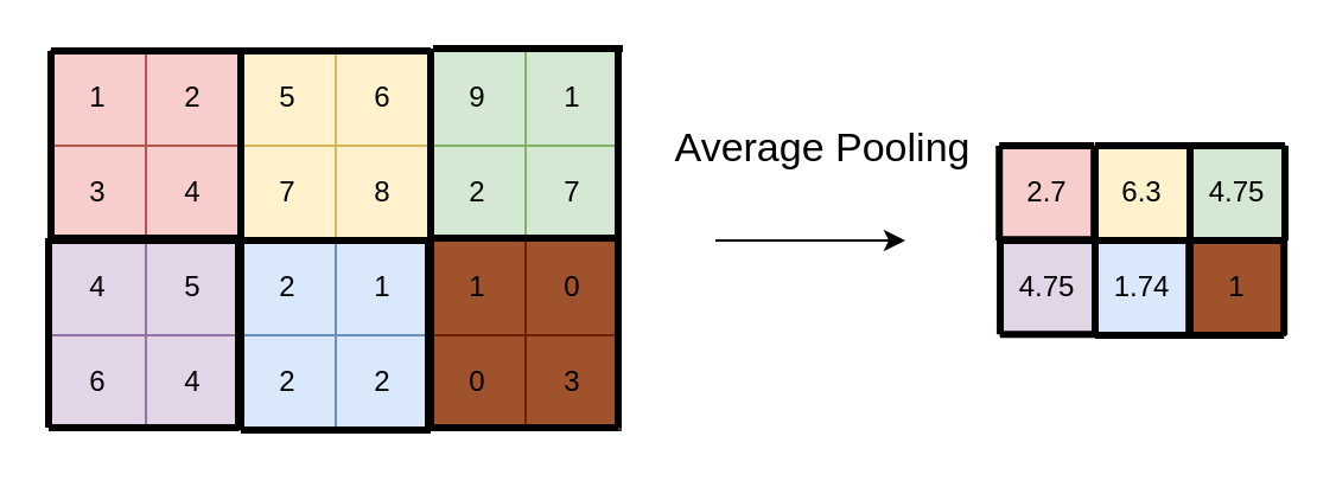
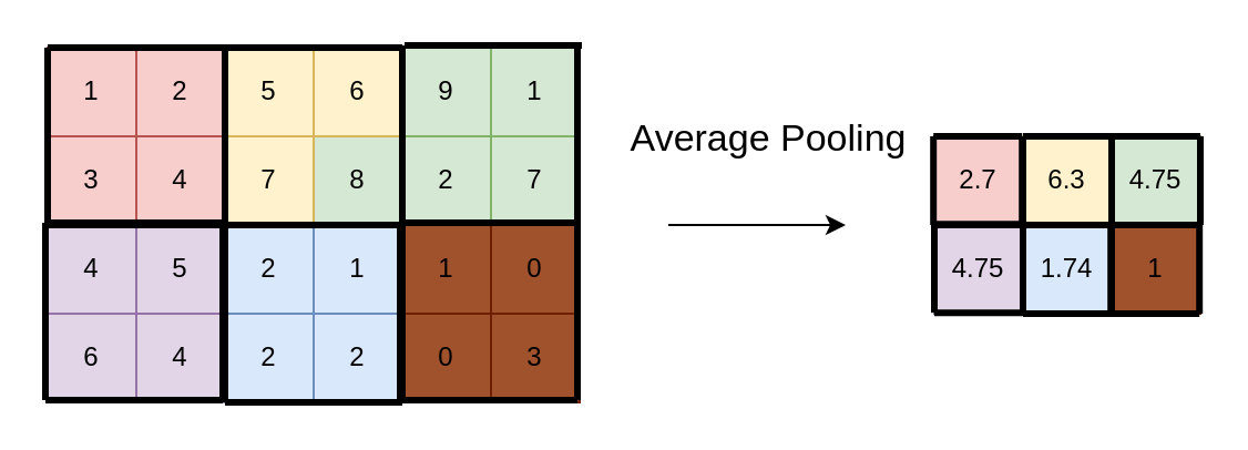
  <mxCell id="0" />
  <mxCell id="1" parent="0" />
  <mxCell id="2" value="1" style="whiteSpace=wrap;html=1;aspect=fixed;fillColor=#f8cecc;strokeColor=#b85450;" vertex="1" parent="1"><mxGeometry x="21" y="21" width="40" height="40" as="geometry" /></mxCell>
  <mxCell id="3" value="2" style="whiteSpace=wrap;html=1;aspect=fixed;fillColor=#f8cecc;strokeColor=#b85450;" vertex="1" parent="1"><mxGeometry x="61" y="21" width="40" height="40" as="geometry" /></mxCell>
  <mxCell id="4" value="5" style="whiteSpace=wrap;html=1;aspect=fixed;fillColor=#fff2cc;strokeColor=#d6b656;" vertex="1" parent="1"><mxGeometry x="101" y="21" width="40" height="40" as="geometry" /></mxCell>
  <mxCell id="5" value="6" style="whiteSpace=wrap;html=1;aspect=fixed;fillColor=#fff2cc;strokeColor=#d6b656;" vertex="1" parent="1"><mxGeometry x="141" y="21" width="40" height="40" as="geometry" /></mxCell>
  <mxCell id="6" value="9" style="whiteSpace=wrap;html=1;aspect=fixed;fillColor=#d5e8d4;strokeColor=#82b366;" vertex="1" parent="1"><mxGeometry x="181" y="21" width="40" height="40" as="geometry" /></mxCell>
  <mxCell id="7" value="3" style="whiteSpace=wrap;html=1;aspect=fixed;fillColor=#f8cecc;strokeColor=#b85450;" vertex="1" parent="1"><mxGeometry x="21" y="61" width="40" height="40" as="geometry" /></mxCell>
  <mxCell id="8" value="4" style="whiteSpace=wrap;html=1;aspect=fixed;fillColor=#f8cecc;strokeColor=#b85450;" vertex="1" parent="1"><mxGeometry x="61" y="61" width="40" height="40" as="geometry" /></mxCell>
  <mxCell id="9" value="7" style="whiteSpace=wrap;html=1;aspect=fixed;fillColor=#fff2cc;strokeColor=#d6b656;" vertex="1" parent="1"><mxGeometry x="101" y="61" width="40" height="40" as="geometry" /></mxCell>
- <mxCell id="10" value="8" style="whiteSpace=wrap;html=1;aspect=fixed;fillColor=#fff2cc;strokeColor=#d6b656;" vertex="1" parent="1"><mxGeometry x="141" y="61" width="40" height="40" as="geometry" /></mxCell>
+ <mxCell id="10" value="8" style="whiteSpace=wrap;html=1;aspect=fixed;fillColor=#d5e8d4;strokeColor=#d6b656;" vertex="1" parent="1"><mxGeometry x="141" y="61" width="40" height="40" as="geometry" /></mxCell>
  <mxCell id="11" value="2" style="whiteSpace=wrap;html=1;aspect=fixed;fillColor=#d5e8d4;strokeColor=#82b366;" vertex="1" parent="1"><mxGeometry x="181" y="61" width="40" height="40" as="geometry" /></mxCell>
  <mxCell id="12" value="4" style="whiteSpace=wrap;html=1;aspect=fixed;fillColor=#e1d5e7;strokeColor=#9673a6;" vertex="1" parent="1"><mxGeometry x="21" y="101" width="40" height="40" as="geometry" /></mxCell>
  <mxCell id="13" value="5" style="whiteSpace=wrap;html=1;aspect=fixed;fillColor=#e1d5e7;strokeColor=#9673a6;" vertex="1" parent="1"><mxGeometry x="61" y="101" width="40" height="40" as="geometry" /></mxCell>
  <mxCell id="14" value="2" style="whiteSpace=wrap;html=1;aspect=fixed;fillColor=#dae8fc;strokeColor=#6c8ebf;" vertex="1" parent="1"><mxGeometry x="101" y="101" width="40" height="40" as="geometry" /></mxCell>
  <mxCell id="15" value="1" style="whiteSpace=wrap;html=1;aspect=fixed;fillColor=#a0522d;strokeColor=#6D1F00;fontColor=#000000;labelBackgroundColor=none;" vertex="1" parent="1"><mxGeometry x="181" y="101" width="40" height="40" as="geometry" /></mxCell>
  <mxCell id="16" value="6" style="whiteSpace=wrap;html=1;aspect=fixed;fillColor=#e1d5e7;strokeColor=#9673a6;" vertex="1" parent="1"><mxGeometry x="21" y="141" width="40" height="40" as="geometry" /></mxCell>
  <mxCell id="17" value="4" style="whiteSpace=wrap;html=1;aspect=fixed;fillColor=#e1d5e7;strokeColor=#9673a6;" vertex="1" parent="1"><mxGeometry x="61" y="141" width="40" height="40" as="geometry" /></mxCell>
  <mxCell id="18" value="2" style="whiteSpace=wrap;html=1;aspect=fixed;fillColor=#dae8fc;strokeColor=#6c8ebf;" vertex="1" parent="1"><mxGeometry x="101" y="141" width="40" height="40" as="geometry" /></mxCell>
  <mxCell id="19" value="2" style="whiteSpace=wrap;html=1;aspect=fixed;fillColor=#dae8fc;strokeColor=#6c8ebf;" vertex="1" parent="1"><mxGeometry x="141" y="141" width="40" height="40" as="geometry" /></mxCell>
  <mxCell id="20" value="0" style="whiteSpace=wrap;html=1;aspect=fixed;fillColor=#a0522d;strokeColor=#6D1F00;fontColor=#000000;labelBackgroundColor=none;" vertex="1" parent="1"><mxGeometry x="181" y="141" width="40" height="40" as="geometry" /></mxCell>
  <mxCell id="21" value="2.7" style="whiteSpace=wrap;html=1;aspect=fixed;direction=south;fillColor=#f8cecc;strokeColor=#b85450;" vertex="1" parent="1"><mxGeometry x="421" y="61" width="40" height="40" as="geometry" /></mxCell>
  <mxCell id="22" value="6.3" style="whiteSpace=wrap;html=1;aspect=fixed;fillColor=#fff2cc;strokeColor=#d6b656;" vertex="1" parent="1"><mxGeometry x="461" y="61" width="40" height="40" as="geometry" /></mxCell>
  <mxCell id="23" value="4.75" style="whiteSpace=wrap;html=1;aspect=fixed;fillColor=#d5e8d4;strokeColor=#82b366;" vertex="1" parent="1"><mxGeometry x="501" y="61" width="40" height="40" as="geometry" /></mxCell>
  <mxCell id="24" value="" style="endArrow=classic;html=1;fontSize=33;" edge="1" parent="1"><mxGeometry width="50" height="50" relative="1" as="geometry"><mxPoint x="301" y="101" as="sourcePoint" /><mxPoint x="381" y="101" as="targetPoint" /></mxGeometry></mxCell>
  <mxCell id="25" value="1" style="whiteSpace=wrap;html=1;aspect=fixed;fillColor=#d5e8d4;strokeColor=#82b366;" vertex="1" parent="1"><mxGeometry x="221" y="21" width="40" height="40" as="geometry" /></mxCell>
  <mxCell id="26" value="7" style="whiteSpace=wrap;html=1;aspect=fixed;fillColor=#d5e8d4;strokeColor=#82b366;" vertex="1" parent="1"><mxGeometry x="221" y="61" width="40" height="40" as="geometry" /></mxCell>
  <mxCell id="27" value="0" style="whiteSpace=wrap;html=1;aspect=fixed;fillColor=#a0522d;strokeColor=#6D1F00;fontColor=#000000;labelBackgroundColor=none;" vertex="1" parent="1"><mxGeometry x="221" y="101" width="40" height="40" as="geometry" /></mxCell>
  <mxCell id="28" value="3" style="whiteSpace=wrap;html=1;aspect=fixed;fillColor=#a0522d;strokeColor=#6D1F00;fontColor=#000000;labelBackgroundColor=none;" vertex="1" parent="1"><mxGeometry x="221" y="141" width="40" height="40" as="geometry" /></mxCell>
  <mxCell id="29" value="4.75" style="whiteSpace=wrap;html=1;aspect=fixed;fillColor=#e1d5e7;strokeColor=#9673a6;" vertex="1" parent="1"><mxGeometry x="421" y="101" width="40" height="40" as="geometry" /></mxCell>
  <mxCell id="30" value="1.74" style="whiteSpace=wrap;html=1;aspect=fixed;fillColor=#dae8fc;strokeColor=#6c8ebf;" vertex="1" parent="1"><mxGeometry x="461" y="101" width="40" height="40" as="geometry" /></mxCell>
  <mxCell id="31" value="1" style="whiteSpace=wrap;html=1;aspect=fixed;fillColor=#a0522d;strokeColor=#6D1F00;fontColor=#000000;" vertex="1" parent="1"><mxGeometry x="501" y="101" width="40" height="40" as="geometry" /></mxCell>
  <mxCell id="32" value="1" style="whiteSpace=wrap;html=1;aspect=fixed;fillColor=#dae8fc;strokeColor=#6c8ebf;" vertex="1" parent="1"><mxGeometry x="141" y="101" width="40" height="40" as="geometry" /></mxCell>
  <mxCell id="33" value="" style="endArrow=none;html=1;strokeWidth=3;fontSize=33;fontColor=#000000;" edge="1" parent="1"><mxGeometry width="50" height="50" relative="1" as="geometry"><mxPoint x="101" y="21" as="sourcePoint" /><mxPoint x="181" y="21" as="targetPoint" /></mxGeometry></mxCell>
  <mxCell id="34" value="" style="endArrow=none;html=1;strokeWidth=3;fontSize=33;fontColor=#000000;" edge="1" parent="1"><mxGeometry width="50" height="50" relative="1" as="geometry"><mxPoint x="101" y="101" as="sourcePoint" /><mxPoint x="181" y="101" as="targetPoint" /></mxGeometry></mxCell>
  <mxCell id="35" value="" style="endArrow=none;html=1;strokeWidth=3;fontSize=33;fontColor=#000000;" edge="1" parent="1"><mxGeometry width="50" height="50" relative="1" as="geometry"><mxPoint x="181" y="21" as="sourcePoint" /><mxPoint x="181" y="101" as="targetPoint" /></mxGeometry></mxCell>
  <mxCell id="36" value="" style="endArrow=none;html=1;strokeWidth=3;fontSize=33;fontColor=#000000;" edge="1" parent="1"><mxGeometry width="50" height="50" relative="1" as="geometry"><mxPoint x="101" y="101" as="sourcePoint" /><mxPoint x="101" y="21" as="targetPoint" /></mxGeometry></mxCell>
  <mxCell id="37" value="" style="endArrow=none;html=1;strokeWidth=3;fontSize=33;fontColor=#000000;" edge="1" parent="1"><mxGeometry width="50" height="50" relative="1" as="geometry"><mxPoint x="21" y="21" as="sourcePoint" /><mxPoint x="101" y="21" as="targetPoint" /></mxGeometry></mxCell>
  <mxCell id="38" value="" style="endArrow=none;html=1;strokeWidth=3;fontSize=33;fontColor=#000000;" edge="1" parent="1"><mxGeometry width="50" height="50" relative="1" as="geometry"><mxPoint x="21" y="101" as="sourcePoint" /><mxPoint x="101" y="101" as="targetPoint" /></mxGeometry></mxCell>
  <mxCell id="39" value="" style="endArrow=none;html=1;strokeWidth=3;fontSize=33;fontColor=#000000;" edge="1" parent="1"><mxGeometry width="50" height="50" relative="1" as="geometry"><mxPoint x="101" y="21" as="sourcePoint" /><mxPoint x="101" y="101" as="targetPoint" /></mxGeometry></mxCell>
  <mxCell id="40" value="" style="endArrow=none;html=1;strokeWidth=3;fontSize=33;fontColor=#000000;" edge="1" parent="1"><mxGeometry width="50" height="50" relative="1" as="geometry"><mxPoint x="21" y="101" as="sourcePoint" /><mxPoint x="21" y="21" as="targetPoint" /></mxGeometry></mxCell>
  <mxCell id="41" value="" style="endArrow=none;html=1;strokeWidth=3;fontSize=33;fontColor=#000000;" edge="1" parent="1"><mxGeometry width="50" height="50" relative="1" as="geometry"><mxPoint x="182" y="20" as="sourcePoint" /><mxPoint x="262" y="20" as="targetPoint" /></mxGeometry></mxCell>
  <mxCell id="42" value="" style="endArrow=none;html=1;strokeWidth=3;fontSize=33;fontColor=#000000;" edge="1" parent="1"><mxGeometry width="50" height="50" relative="1" as="geometry"><mxPoint x="181" y="100" as="sourcePoint" /><mxPoint x="261" y="100" as="targetPoint" /></mxGeometry></mxCell>
  <mxCell id="43" value="" style="endArrow=none;html=1;strokeWidth=3;fontSize=33;fontColor=#000000;" edge="1" parent="1"><mxGeometry width="50" height="50" relative="1" as="geometry"><mxPoint x="260" y="21" as="sourcePoint" /><mxPoint x="260" y="101" as="targetPoint" /></mxGeometry></mxCell>
  <mxCell id="44" value="" style="endArrow=none;html=1;strokeWidth=3;fontSize=33;fontColor=#000000;" edge="1" parent="1"><mxGeometry width="50" height="50" relative="1" as="geometry"><mxPoint x="181" y="100" as="sourcePoint" /><mxPoint x="181" y="20" as="targetPoint" /></mxGeometry></mxCell>
  <mxCell id="45" value="" style="endArrow=none;html=1;strokeWidth=3;fontSize=33;fontColor=#000000;" edge="1" parent="1"><mxGeometry width="50" height="50" relative="1" as="geometry"><mxPoint x="20" y="100" as="sourcePoint" /><mxPoint x="100" y="100" as="targetPoint" /></mxGeometry></mxCell>
  <mxCell id="46" value="" style="endArrow=none;html=1;strokeWidth=3;fontSize=33;fontColor=#000000;" edge="1" parent="1"><mxGeometry width="50" height="50" relative="1" as="geometry"><mxPoint x="20" y="180" as="sourcePoint" /><mxPoint x="100" y="180" as="targetPoint" /></mxGeometry></mxCell>
  <mxCell id="47" value="" style="endArrow=none;html=1;strokeWidth=3;fontSize=33;fontColor=#000000;" edge="1" parent="1"><mxGeometry width="50" height="50" relative="1" as="geometry"><mxPoint x="100" y="100" as="sourcePoint" /><mxPoint x="100" y="180" as="targetPoint" /></mxGeometry></mxCell>
  <mxCell id="48" value="" style="endArrow=none;html=1;strokeWidth=3;fontSize=33;fontColor=#000000;" edge="1" parent="1"><mxGeometry width="50" height="50" relative="1" as="geometry"><mxPoint x="20" y="180" as="sourcePoint" /><mxPoint x="20" y="100" as="targetPoint" /></mxGeometry></mxCell>
  <mxCell id="49" value="" style="endArrow=none;html=1;strokeWidth=3;fontSize=33;fontColor=#000000;" edge="1" parent="1"><mxGeometry width="50" height="50" relative="1" as="geometry"><mxPoint x="101" y="101" as="sourcePoint" /><mxPoint x="181" y="101" as="targetPoint" /></mxGeometry></mxCell>
  <mxCell id="50" value="" style="endArrow=none;html=1;strokeWidth=3;fontSize=33;fontColor=#000000;" edge="1" parent="1"><mxGeometry width="50" height="50" relative="1" as="geometry"><mxPoint x="101" y="181" as="sourcePoint" /><mxPoint x="181" y="181" as="targetPoint" /></mxGeometry></mxCell>
  <mxCell id="51" value="" style="endArrow=none;html=1;strokeWidth=3;fontSize=33;fontColor=#000000;" edge="1" parent="1"><mxGeometry width="50" height="50" relative="1" as="geometry"><mxPoint x="181" y="101" as="sourcePoint" /><mxPoint x="181" y="181" as="targetPoint" /></mxGeometry></mxCell>
  <mxCell id="52" value="" style="endArrow=none;html=1;strokeWidth=3;fontSize=33;fontColor=#000000;" edge="1" parent="1"><mxGeometry width="50" height="50" relative="1" as="geometry"><mxPoint x="101" y="181" as="sourcePoint" /><mxPoint x="101" y="101" as="targetPoint" /></mxGeometry></mxCell>
  <mxCell id="53" value="" style="endArrow=none;html=1;strokeWidth=3;fontSize=33;fontColor=#000000;" edge="1" parent="1"><mxGeometry width="50" height="50" relative="1" as="geometry"><mxPoint x="180" y="100" as="sourcePoint" /><mxPoint x="260" y="100" as="targetPoint" /></mxGeometry></mxCell>
  <mxCell id="54" value="" style="endArrow=none;html=1;strokeWidth=3;fontSize=33;fontColor=#000000;" edge="1" parent="1"><mxGeometry width="50" height="50" relative="1" as="geometry"><mxPoint x="180" y="180" as="sourcePoint" /><mxPoint x="260" y="180" as="targetPoint" /></mxGeometry></mxCell>
  <mxCell id="55" value="" style="endArrow=none;html=1;strokeWidth=3;fontSize=33;fontColor=#000000;" edge="1" parent="1"><mxGeometry width="50" height="50" relative="1" as="geometry"><mxPoint x="260" y="100" as="sourcePoint" /><mxPoint x="260" y="180" as="targetPoint" /></mxGeometry></mxCell>
  <mxCell id="56" value="" style="endArrow=none;html=1;strokeWidth=3;fontSize=33;fontColor=#000000;" edge="1" parent="1"><mxGeometry width="50" height="50" relative="1" as="geometry"><mxPoint x="180" y="180" as="sourcePoint" /><mxPoint x="180" y="100" as="targetPoint" /></mxGeometry></mxCell>
  <mxCell id="57" value="" style="endArrow=none;html=1;strokeWidth=3;fontSize=33;fontColor=#000000;" edge="1" parent="1"><mxGeometry width="50" height="50" relative="1" as="geometry"><mxPoint x="420.6" y="101" as="sourcePoint" /><mxPoint x="420.6" y="61" as="targetPoint" /></mxGeometry></mxCell>
  <mxCell id="58" value="" style="endArrow=none;html=1;strokeWidth=3;fontSize=33;fontColor=#000000;" edge="1" parent="1"><mxGeometry width="50" height="50" relative="1" as="geometry"><mxPoint x="460.6" y="101" as="sourcePoint" /><mxPoint x="460.6" y="61" as="targetPoint" /><Array as="points"><mxPoint x="460.6" y="81" /></Array></mxGeometry></mxCell>
  <mxCell id="59" value="" style="endArrow=none;html=1;strokeWidth=3;fontSize=33;fontColor=#000000;" edge="1" parent="1"><mxGeometry width="50" height="50" relative="1" as="geometry"><mxPoint x="420.6" y="101" as="sourcePoint" /><mxPoint x="460.6" y="101" as="targetPoint" /></mxGeometry></mxCell>
  <mxCell id="60" value="" style="endArrow=none;html=1;strokeWidth=3;fontSize=33;fontColor=#000000;" edge="1" parent="1"><mxGeometry width="50" height="50" relative="1" as="geometry"><mxPoint x="420.6" y="61" as="sourcePoint" /><mxPoint x="460.6" y="61" as="targetPoint" /></mxGeometry></mxCell>
  <mxCell id="61" value="" style="endArrow=none;html=1;strokeWidth=3;fontSize=33;fontColor=#000000;" edge="1" parent="1"><mxGeometry width="50" height="50" relative="1" as="geometry"><mxPoint x="421" y="140.6" as="sourcePoint" /><mxPoint x="421" y="100.6" as="targetPoint" /></mxGeometry></mxCell>
  <mxCell id="62" value="" style="endArrow=none;html=1;strokeWidth=3;fontSize=33;fontColor=#000000;" edge="1" parent="1"><mxGeometry width="50" height="50" relative="1" as="geometry"><mxPoint x="461" y="140.6" as="sourcePoint" /><mxPoint x="461" y="100.6" as="targetPoint" /><Array as="points"><mxPoint x="461" y="120.6" /></Array></mxGeometry></mxCell>
  <mxCell id="63" value="" style="endArrow=none;html=1;strokeWidth=3;fontSize=33;fontColor=#000000;" edge="1" parent="1"><mxGeometry width="50" height="50" relative="1" as="geometry"><mxPoint x="421" y="140.6" as="sourcePoint" /><mxPoint x="461" y="140.6" as="targetPoint" /><Array as="points"><mxPoint x="441" y="140.6" /></Array></mxGeometry></mxCell>
  <mxCell id="64" value="" style="endArrow=none;html=1;strokeWidth=3;fontSize=33;fontColor=#000000;" edge="1" parent="1"><mxGeometry width="50" height="50" relative="1" as="geometry"><mxPoint x="421" y="100.6" as="sourcePoint" /><mxPoint x="461" y="100.6" as="targetPoint" /></mxGeometry></mxCell>
  <mxCell id="65" value="" style="endArrow=none;html=1;strokeWidth=3;fontSize=33;fontColor=#000000;" edge="1" parent="1"><mxGeometry width="50" height="50" relative="1" as="geometry"><mxPoint x="461" y="141" as="sourcePoint" /><mxPoint x="461" y="101" as="targetPoint" /></mxGeometry></mxCell>
  <mxCell id="66" value="" style="endArrow=none;html=1;strokeWidth=3;fontSize=33;fontColor=#000000;" edge="1" parent="1"><mxGeometry width="50" height="50" relative="1" as="geometry"><mxPoint x="501" y="141" as="sourcePoint" /><mxPoint x="501" y="101" as="targetPoint" /><Array as="points"><mxPoint x="501" y="121" /></Array></mxGeometry></mxCell>
  <mxCell id="67" value="" style="endArrow=none;html=1;strokeWidth=3;fontSize=33;fontColor=#000000;" edge="1" parent="1"><mxGeometry width="50" height="50" relative="1" as="geometry"><mxPoint x="461" y="141" as="sourcePoint" /><mxPoint x="501" y="141" as="targetPoint" /></mxGeometry></mxCell>
  <mxCell id="68" value="" style="endArrow=none;html=1;strokeWidth=3;fontSize=33;fontColor=#000000;" edge="1" parent="1"><mxGeometry width="50" height="50" relative="1" as="geometry"><mxPoint x="461" y="101" as="sourcePoint" /><mxPoint x="501" y="101" as="targetPoint" /></mxGeometry></mxCell>
  <mxCell id="69" value="" style="endArrow=none;html=1;strokeWidth=3;fontSize=33;fontColor=#000000;" edge="1" parent="1"><mxGeometry width="50" height="50" relative="1" as="geometry"><mxPoint x="461" y="101" as="sourcePoint" /><mxPoint x="461" y="61" as="targetPoint" /></mxGeometry></mxCell>
  <mxCell id="70" value="" style="endArrow=none;html=1;strokeWidth=3;fontSize=33;fontColor=#000000;" edge="1" parent="1"><mxGeometry width="50" height="50" relative="1" as="geometry"><mxPoint x="501" y="101" as="sourcePoint" /><mxPoint x="501" y="61" as="targetPoint" /><Array as="points"><mxPoint x="501" y="81" /></Array></mxGeometry></mxCell>
  <mxCell id="71" value="" style="endArrow=none;html=1;strokeWidth=3;fontSize=33;fontColor=#000000;" edge="1" parent="1"><mxGeometry width="50" height="50" relative="1" as="geometry"><mxPoint x="461" y="101" as="sourcePoint" /><mxPoint x="501" y="101" as="targetPoint" /></mxGeometry></mxCell>
  <mxCell id="72" value="" style="endArrow=none;html=1;strokeWidth=3;fontSize=33;fontColor=#000000;" edge="1" parent="1"><mxGeometry width="50" height="50" relative="1" as="geometry"><mxPoint x="461" y="61" as="sourcePoint" /><mxPoint x="501" y="61" as="targetPoint" /></mxGeometry></mxCell>
  <mxCell id="73" value="" style="endArrow=none;html=1;strokeWidth=3;fontSize=33;fontColor=#000000;" edge="1" parent="1"><mxGeometry width="50" height="50" relative="1" as="geometry"><mxPoint x="501" y="101" as="sourcePoint" /><mxPoint x="501" y="61" as="targetPoint" /></mxGeometry></mxCell>
  <mxCell id="74" value="" style="endArrow=none;html=1;strokeWidth=3;fontSize=33;fontColor=#000000;" edge="1" parent="1"><mxGeometry width="50" height="50" relative="1" as="geometry"><mxPoint x="541" y="101" as="sourcePoint" /><mxPoint x="541" y="61" as="targetPoint" /><Array as="points"><mxPoint x="541" y="81" /></Array></mxGeometry></mxCell>
  <mxCell id="75" value="" style="endArrow=none;html=1;strokeWidth=3;fontSize=33;fontColor=#000000;" edge="1" parent="1"><mxGeometry width="50" height="50" relative="1" as="geometry"><mxPoint x="501" y="101" as="sourcePoint" /><mxPoint x="541" y="101" as="targetPoint" /></mxGeometry></mxCell>
  <mxCell id="76" value="" style="endArrow=none;html=1;strokeWidth=3;fontSize=33;fontColor=#000000;" edge="1" parent="1"><mxGeometry width="50" height="50" relative="1" as="geometry"><mxPoint x="501" y="61" as="sourcePoint" /><mxPoint x="541" y="61" as="targetPoint" /></mxGeometry></mxCell>
  <mxCell id="77" value="" style="endArrow=none;html=1;strokeWidth=3;fontSize=33;fontColor=#000000;" edge="1" parent="1"><mxGeometry width="50" height="50" relative="1" as="geometry"><mxPoint x="500.6" y="141" as="sourcePoint" /><mxPoint x="500.6" y="101" as="targetPoint" /></mxGeometry></mxCell>
  <mxCell id="78" value="" style="endArrow=none;html=1;strokeWidth=3;fontSize=33;fontColor=#000000;" edge="1" parent="1"><mxGeometry width="50" height="50" relative="1" as="geometry"><mxPoint x="540.6" y="141" as="sourcePoint" /><mxPoint x="540.6" y="101" as="targetPoint" /><Array as="points"><mxPoint x="540.6" y="121" /></Array></mxGeometry></mxCell>
  <mxCell id="79" value="" style="endArrow=none;html=1;strokeWidth=3;fontSize=33;fontColor=#000000;" edge="1" parent="1"><mxGeometry width="50" height="50" relative="1" as="geometry"><mxPoint x="500.6" y="141" as="sourcePoint" /><mxPoint x="540.6" y="141" as="targetPoint" /></mxGeometry></mxCell>
  <mxCell id="80" value="" style="endArrow=none;html=1;strokeWidth=3;fontSize=33;fontColor=#000000;" edge="1" parent="1"><mxGeometry width="50" height="50" relative="1" as="geometry"><mxPoint x="500.6" y="101" as="sourcePoint" /><mxPoint x="540.6" y="101" as="targetPoint" /></mxGeometry></mxCell>
  <mxCell id="81" value="&lt;font style=&quot;font-size: 17px&quot;&gt;Average Pooling&lt;/font&gt;" style="text;html=1;align=center;verticalAlign=middle;resizable=0;points=[];autosize=1;fontSize=33;fontColor=#000000;" vertex="1" parent="1"><mxGeometry x="276" y="31" width="140" height="50" as="geometry" /></mxCell>
